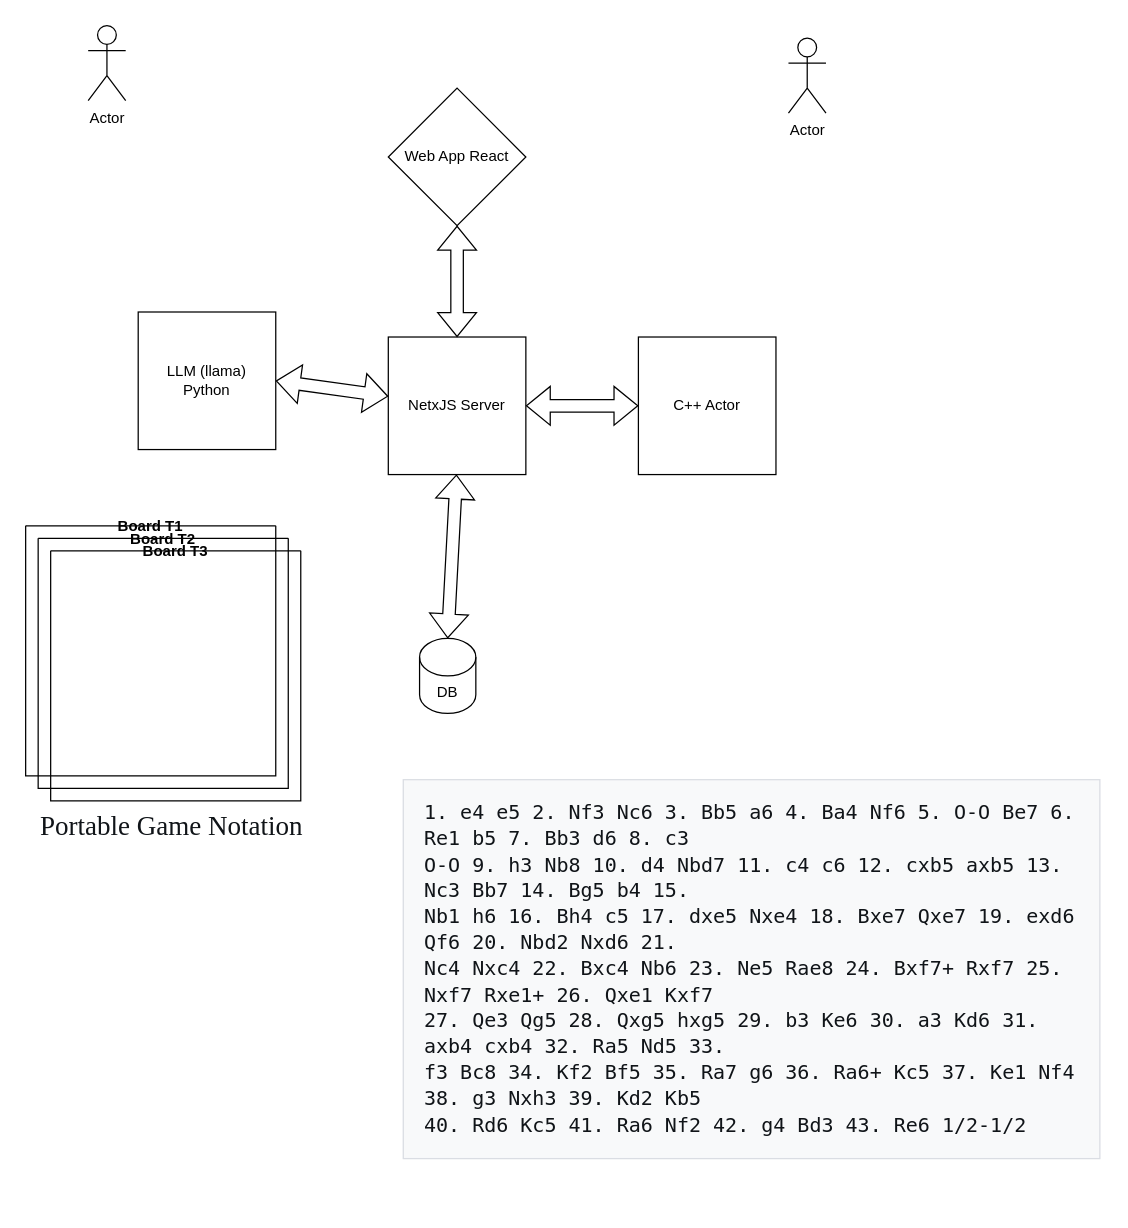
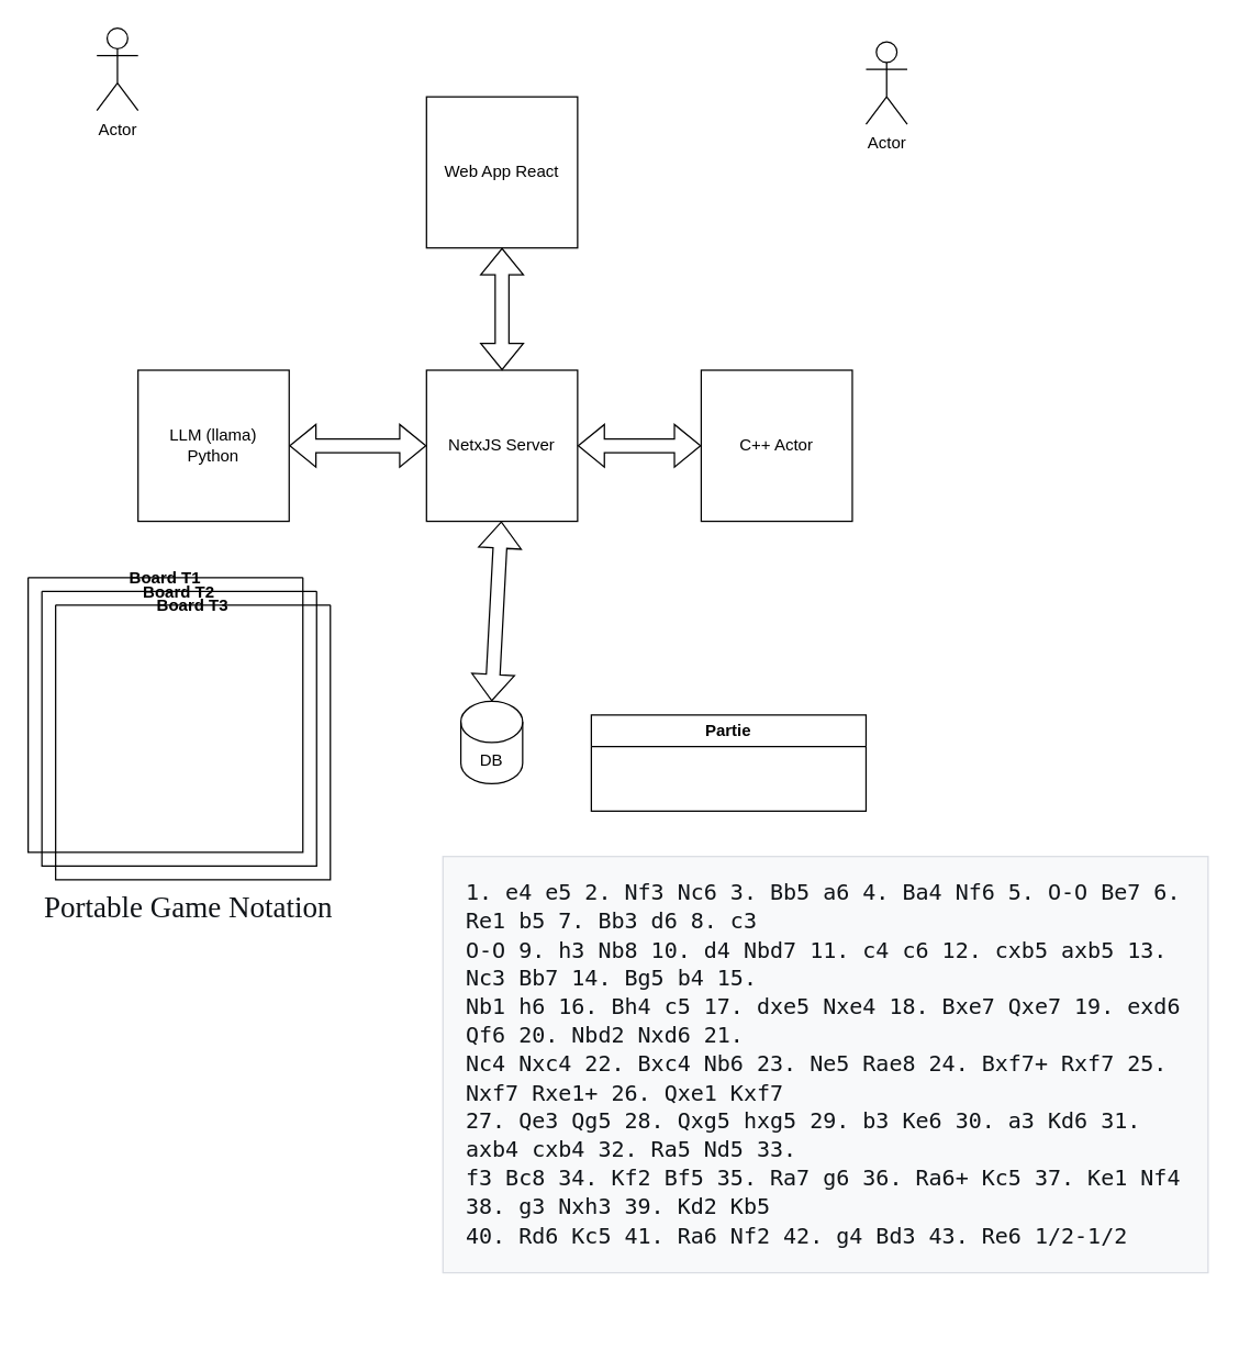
  <mxCell id="0" />
  <mxCell id="1" parent="0" />
- <mxCell id="2" value="Web App React" style="rhombus;whiteSpace=wrap;html=1;aspect=fixed;" vertex="1" parent="1"><mxGeometry x="310" y="70" width="110" height="110" as="geometry" /></mxCell>
+ <mxCell id="2" value="Web App React" style="whiteSpace=wrap;html=1;aspect=fixed;" vertex="1" parent="1"><mxGeometry x="310" y="70" width="110" height="110" as="geometry" /></mxCell>
  <mxCell id="3" value="NetxJS Server" style="whiteSpace=wrap;html=1;aspect=fixed;" vertex="1" parent="1"><mxGeometry x="310" y="269" width="110" height="110" as="geometry" /></mxCell>
  <mxCell id="4" value="C++ Actor" style="whiteSpace=wrap;html=1;aspect=fixed;" vertex="1" parent="1"><mxGeometry x="510" y="269" width="110" height="110" as="geometry" /></mxCell>
  <mxCell id="5" value="DB" style="shape=cylinder3;whiteSpace=wrap;html=1;boundedLbl=1;backgroundOutline=1;size=15;" vertex="1" parent="1"><mxGeometry x="335" y="510" width="45" height="60" as="geometry" /></mxCell>
  <mxCell id="6" value="" style="shape=flexArrow;endArrow=classic;startArrow=classic;html=1;rounded=0;entryX=0.5;entryY=1;entryDx=0;entryDy=0;" edge="1" parent="1" source="3" target="2"><mxGeometry width="100" height="100" relative="1" as="geometry"><mxPoint x="480" y="540" as="sourcePoint" /><mxPoint x="580" y="440" as="targetPoint" /></mxGeometry></mxCell>
  <mxCell id="7" value="" style="shape=flexArrow;endArrow=classic;startArrow=classic;html=1;rounded=0;entryX=0.5;entryY=1;entryDx=0;entryDy=0;exitX=0.5;exitY=0;exitDx=0;exitDy=0;exitPerimeter=0;" edge="1" parent="1" source="5"><mxGeometry width="100" height="100" relative="1" as="geometry"><mxPoint x="364.5" y="468" as="sourcePoint" /><mxPoint x="364.5" y="379" as="targetPoint" /></mxGeometry></mxCell>
  <mxCell id="8" value="" style="shape=flexArrow;endArrow=classic;startArrow=classic;html=1;rounded=0;entryX=1;entryY=0.5;entryDx=0;entryDy=0;exitX=0;exitY=0.5;exitDx=0;exitDy=0;" edge="1" parent="1" source="4" target="3"><mxGeometry width="100" height="100" relative="1" as="geometry"><mxPoint x="385" y="289" as="sourcePoint" /><mxPoint x="385" y="200" as="targetPoint" /></mxGeometry></mxCell>
  <mxCell id="9" value="" style="shape=flexArrow;endArrow=classic;startArrow=classic;html=1;rounded=0;entryX=1;entryY=0.5;entryDx=0;entryDy=0;" edge="1" parent="1" source="3" target="10"><mxGeometry width="100" height="100" relative="1" as="geometry"><mxPoint x="160.5" y="455" as="sourcePoint" /><mxPoint x="160" y="324" as="targetPoint" /></mxGeometry></mxCell>
- <mxCell id="10" value="LLM (llama)&lt;br&gt;Python" style="whiteSpace=wrap;html=1;aspect=fixed;" vertex="1" parent="1"><mxGeometry x="110" y="249" width="110" height="110" as="geometry" /></mxCell>
+ <mxCell id="10" value="LLM (llama)&lt;br&gt;Python" style="whiteSpace=wrap;html=1;aspect=fixed;" vertex="1" parent="1"><mxGeometry x="100" y="269" width="110" height="110" as="geometry" /></mxCell>
+ <mxCell id="11" value="Partie" style="swimlane;whiteSpace=wrap;html=1;" vertex="1" parent="1"><mxGeometry x="430" y="520" width="200" height="70" as="geometry" /></mxCell>
  <mxCell id="12" value="Actor" style="shape=umlActor;verticalLabelPosition=bottom;verticalAlign=top;html=1;outlineConnect=0;" vertex="1" parent="1"><mxGeometry x="70" y="20" width="30" height="60" as="geometry" /></mxCell>
  <mxCell id="13" value="Actor" style="shape=umlActor;verticalLabelPosition=bottom;verticalAlign=top;html=1;outlineConnect=0;" vertex="1" parent="1"><mxGeometry x="630" y="30" width="30" height="60" as="geometry" /></mxCell>
  <mxCell id="14" value="Board T1" style="swimlane;startSize=0;" vertex="1" parent="1"><mxGeometry x="20" y="420" width="200" height="200" as="geometry" /></mxCell>
  <mxCell id="15" value="Board T2" style="swimlane;startSize=0;" vertex="1" parent="1"><mxGeometry x="30" y="430" width="200" height="200" as="geometry" /></mxCell>
  <mxCell id="16" value="Board T3" style="swimlane;startSize=0;" vertex="1" parent="1"><mxGeometry x="40" y="440" width="200" height="200" as="geometry" /></mxCell>
  <mxCell id="17" value="&lt;h1 id=&quot;firstHeading&quot; class=&quot;firstHeading mw-first-heading&quot; style=&quot;color: var(--color-emphasized,#101418); font-weight: normal; margin: 0px; padding: 0px; display: flow-root; word-break: break-word; border: 0px; font-size: 1.8em; font-family: &amp;quot;Linux Libertine&amp;quot;, Georgia, Times, &amp;quot;Source Serif Pro&amp;quot;, serif; line-height: 1.375; overflow-wrap: break-word; flex-grow: 1; font-style: normal; font-variant-ligatures: normal; font-variant-caps: normal; letter-spacing: normal; orphans: 2; text-align: start; text-indent: 0px; text-transform: none; widows: 2; word-spacing: 0px; -webkit-text-stroke-width: 0px; white-space: normal; background-color: rgb(255, 255, 255); text-decoration-thickness: initial; text-decoration-style: initial; text-decoration-color: initial;&quot;&gt;&lt;span class=&quot;mw-page-title-main&quot;&gt;Portable Game Notation&lt;/span&gt;&lt;/h1&gt;" style="text;whiteSpace=wrap;html=1;" vertex="1" parent="1"><mxGeometry x="30" y="640" width="270" height="50" as="geometry" /></mxCell>
  <mxCell id="18" value="&lt;pre style=&quot;font-family: monospace, monospace; background-color: var(--background-color-neutral-subtle,#f8f9fa); color: var(--color-emphasized,#101418); border: 1px solid var(--border-color-muted,#dadde3); padding: 1em; white-space: pre-wrap; overflow-x: hidden; overflow-wrap: break-word; line-height: 1.3; font-size: 16px; font-style: normal; font-variant-ligatures: normal; font-variant-caps: normal; font-weight: 400; letter-spacing: normal; orphans: 2; text-align: start; text-indent: 0px; text-transform: none; widows: 2; word-spacing: 0px; -webkit-text-stroke-width: 0px; text-decoration-thickness: initial; text-decoration-style: initial; text-decoration-color: initial;&quot;&gt;1. e4 e5 2. Nf3 Nc6 3. Bb5 a6 4. Ba4 Nf6 5. O-O Be7 6. Re1 b5 7. Bb3 d6 8. c3&#10;O-O 9. h3 Nb8 10. d4 Nbd7 11. c4 c6 12. cxb5 axb5 13. Nc3 Bb7 14. Bg5 b4 15.&#10;Nb1 h6 16. Bh4 c5 17. dxe5 Nxe4 18. Bxe7 Qxe7 19. exd6 Qf6 20. Nbd2 Nxd6 21.&#10;Nc4 Nxc4 22. Bxc4 Nb6 23. Ne5 Rae8 24. Bxf7+ Rxf7 25. Nxf7 Rxe1+ 26. Qxe1 Kxf7&#10;27. Qe3 Qg5 28. Qxg5 hxg5 29. b3 Ke6 30. a3 Kd6 31. axb4 cxb4 32. Ra5 Nd5 33.&#10;f3 Bc8 34. Kf2 Bf5 35. Ra7 g6 36. Ra6+ Kc5 37. Ke1 Nf4 38. g3 Nxh3 39. Kd2 Kb5&#10;40. Rd6 Kc5 41. Ra6 Nf2 42. g4 Bd3 43. Re6 1/2-1/2&lt;/pre&gt;" style="text;whiteSpace=wrap;html=1;" vertex="1" parent="1"><mxGeometry x="320" y="600" width="560" height="360" as="geometry" /></mxCell>
